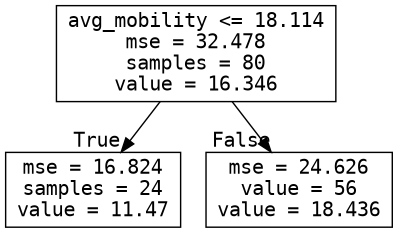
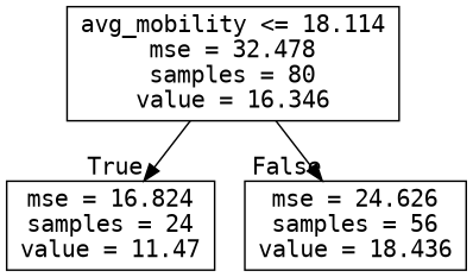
  digraph {
    fontname="DejaVu Sans Mono"
    node [shape=box fontname="DejaVu Sans Mono"]
    edge [labeldistance=2.5 fontname="DejaVu Sans Mono"]
    n1 [label="avg_mobility <= 18.114\nmse = 32.478\nsamples = 80\nvalue = 16.346"]
    n2 [label="mse = 16.824\nsamples = 24\nvalue = 11.47"]
-   n3 [label="mse = 24.626\nvalue = 56\nvalue = 18.436"]
+   n3 [label="mse = 24.626\nsamples = 56\nvalue = 18.436"]
    n1 -> n2 [headlabel=True labelangle=45]
    n1 -> n3 [headlabel=False labelangle=-45]
  }
